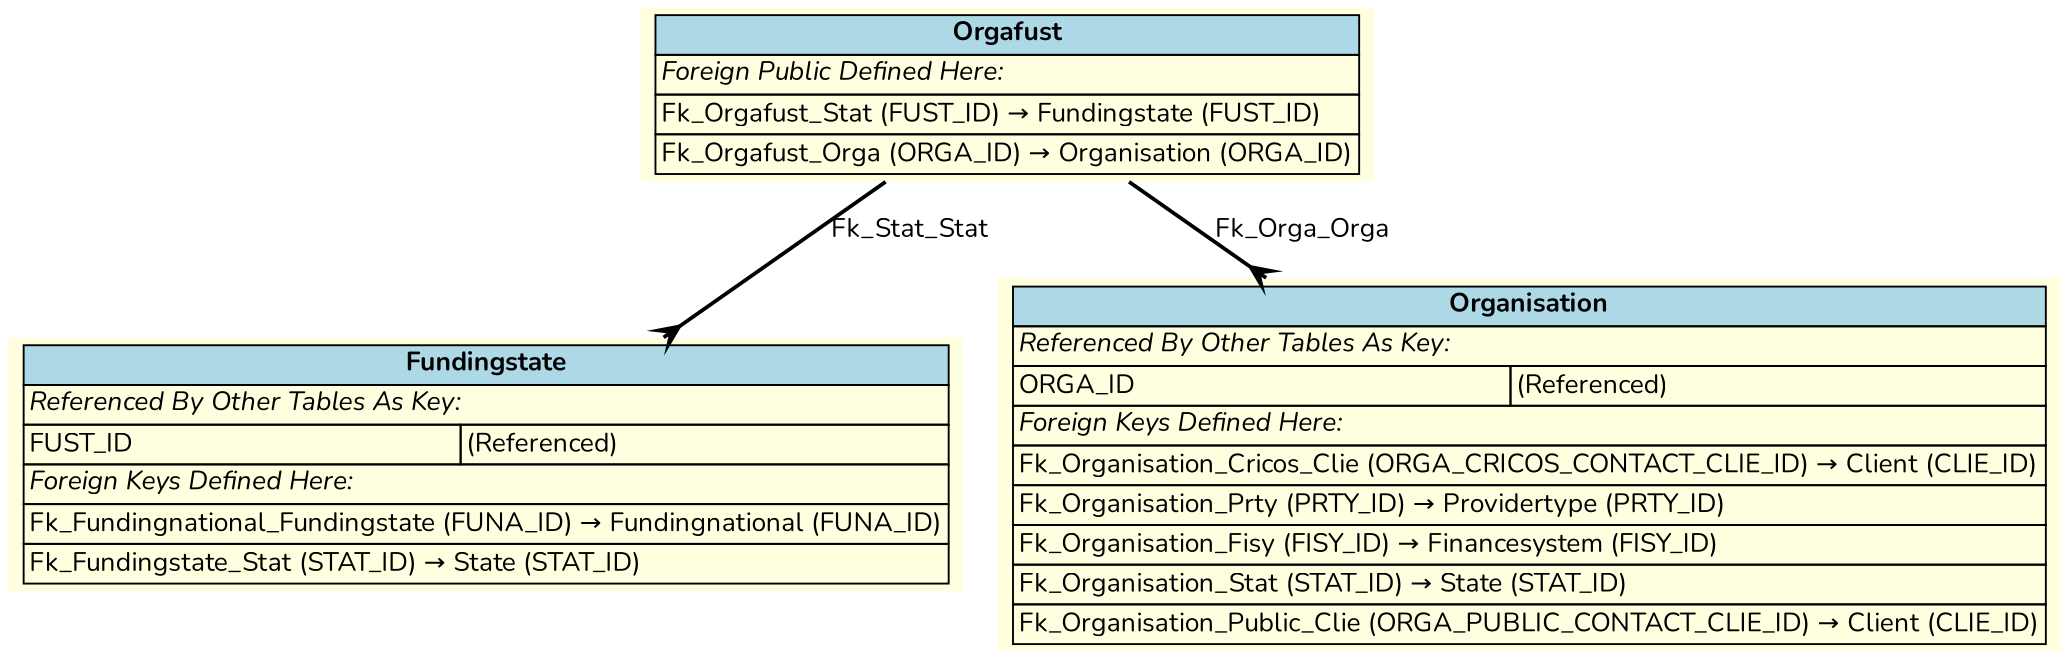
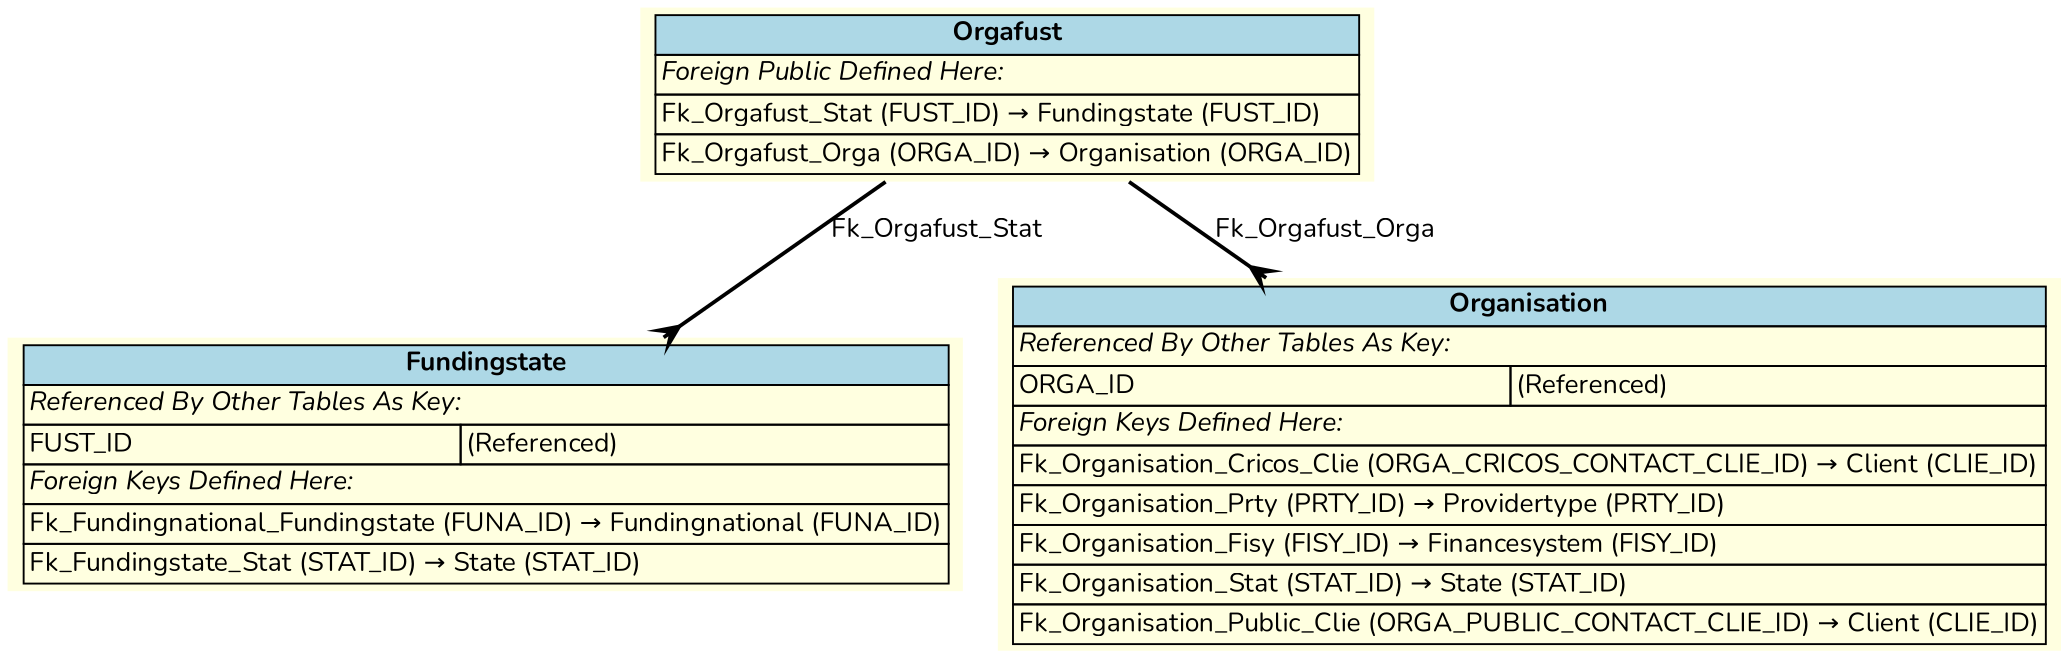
  digraph {
    fontname=Nunito
    rankdir=TB
    node [fillcolor=lightyellow fontname=Nunito shape=plaintext style=filled]
    edge [arrowhead=crow arrowtail=none dir=both fontname=Nunito labelfontsize=10 style=bold]
    n1 [label=<     <TABLE BORDER="0" CELLBORDER="1" CELLSPACING="0" BGCOLOR="lightyellow">       <TR><TD COLSPAN="2" BGCOLOR="lightblue"><B>Orgafust</B></TD></TR>       <TR><TD COLSPAN="2" ALIGN="LEFT"><I>Foreign Public Defined Here:</I></TD></TR>       <TR><TD ALIGN="LEFT" COLSPAN="2">Fk_Orgafust_Stat (FUST_ID) &rarr; Fundingstate (FUST_ID)</TD></TR>       <TR><TD ALIGN="LEFT" COLSPAN="2">Fk_Orgafust_Orga (ORGA_ID) &rarr; Organisation (ORGA_ID)</TD></TR>     </TABLE>     >]
    n2 [label=<     <TABLE BORDER="0" CELLBORDER="1" CELLSPACING="0" BGCOLOR="lightyellow">       <TR><TD COLSPAN="2" BGCOLOR="lightblue"><B>Fundingstate</B></TD></TR>       <TR><TD COLSPAN="2" ALIGN="LEFT"><I>Referenced By Other Tables As Key:</I></TD></TR>       <TR><TD ALIGN="LEFT">FUST_ID</TD><TD ALIGN="LEFT">(Referenced)</TD></TR>       <TR><TD COLSPAN="2" ALIGN="LEFT"><I>Foreign Keys Defined Here:</I></TD></TR>       <TR><TD ALIGN="LEFT" COLSPAN="2">Fk_Fundingnational_Fundingstate (FUNA_ID) &rarr; Fundingnational (FUNA_ID)</TD></TR>       <TR><TD ALIGN="LEFT" COLSPAN="2">Fk_Fundingstate_Stat (STAT_ID) &rarr; State (STAT_ID)</TD></TR>     </TABLE>     >]
    n3 [label=<     <TABLE BORDER="0" CELLBORDER="1" CELLSPACING="0" BGCOLOR="lightyellow">       <TR><TD COLSPAN="2" BGCOLOR="lightblue"><B>Organisation</B></TD></TR>       <TR><TD COLSPAN="2" ALIGN="LEFT"><I>Referenced By Other Tables As Key:</I></TD></TR>       <TR><TD ALIGN="LEFT">ORGA_ID</TD><TD ALIGN="LEFT">(Referenced)</TD></TR>       <TR><TD COLSPAN="2" ALIGN="LEFT"><I>Foreign Keys Defined Here:</I></TD></TR>       <TR><TD ALIGN="LEFT" COLSPAN="2">Fk_Organisation_Cricos_Clie (ORGA_CRICOS_CONTACT_CLIE_ID) &rarr; Client (CLIE_ID)</TD></TR>       <TR><TD ALIGN="LEFT" COLSPAN="2">Fk_Organisation_Prty (PRTY_ID) &rarr; Providertype (PRTY_ID)</TD></TR>       <TR><TD ALIGN="LEFT" COLSPAN="2">Fk_Organisation_Fisy (FISY_ID) &rarr; Financesystem (FISY_ID)</TD></TR>       <TR><TD ALIGN="LEFT" COLSPAN="2">Fk_Organisation_Stat (STAT_ID) &rarr; State (STAT_ID)</TD></TR>       <TR><TD ALIGN="LEFT" COLSPAN="2">Fk_Organisation_Public_Clie (ORGA_PUBLIC_CONTACT_CLIE_ID) &rarr; Client (CLIE_ID)</TD></TR>     </TABLE>     >]
-   n1 -> n2 [label=" Fk_Stat_Stat "]
-   n1 -> n3 [label=" Fk_Orga_Orga "]
+   n1 -> n2 [label=" Fk_Orgafust_Stat "]
+   n1 -> n3 [label=" Fk_Orgafust_Orga "]
  }
